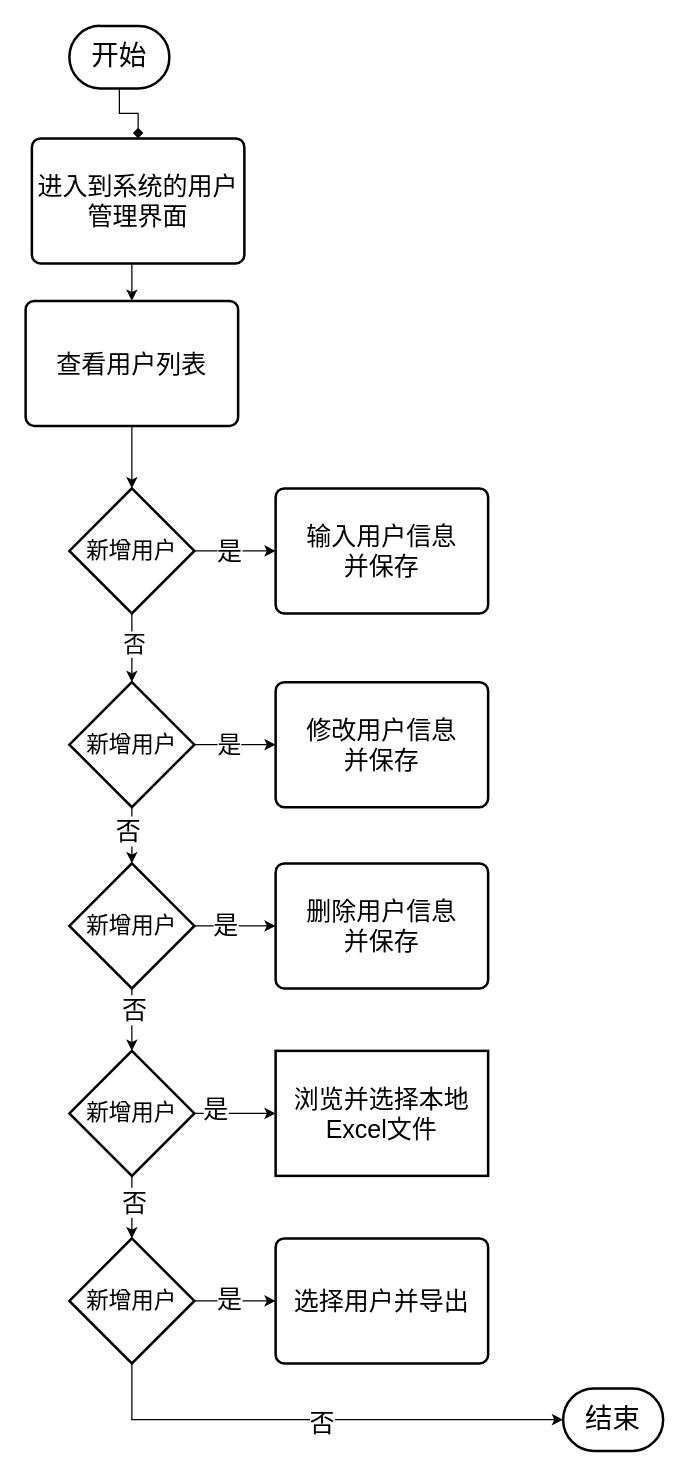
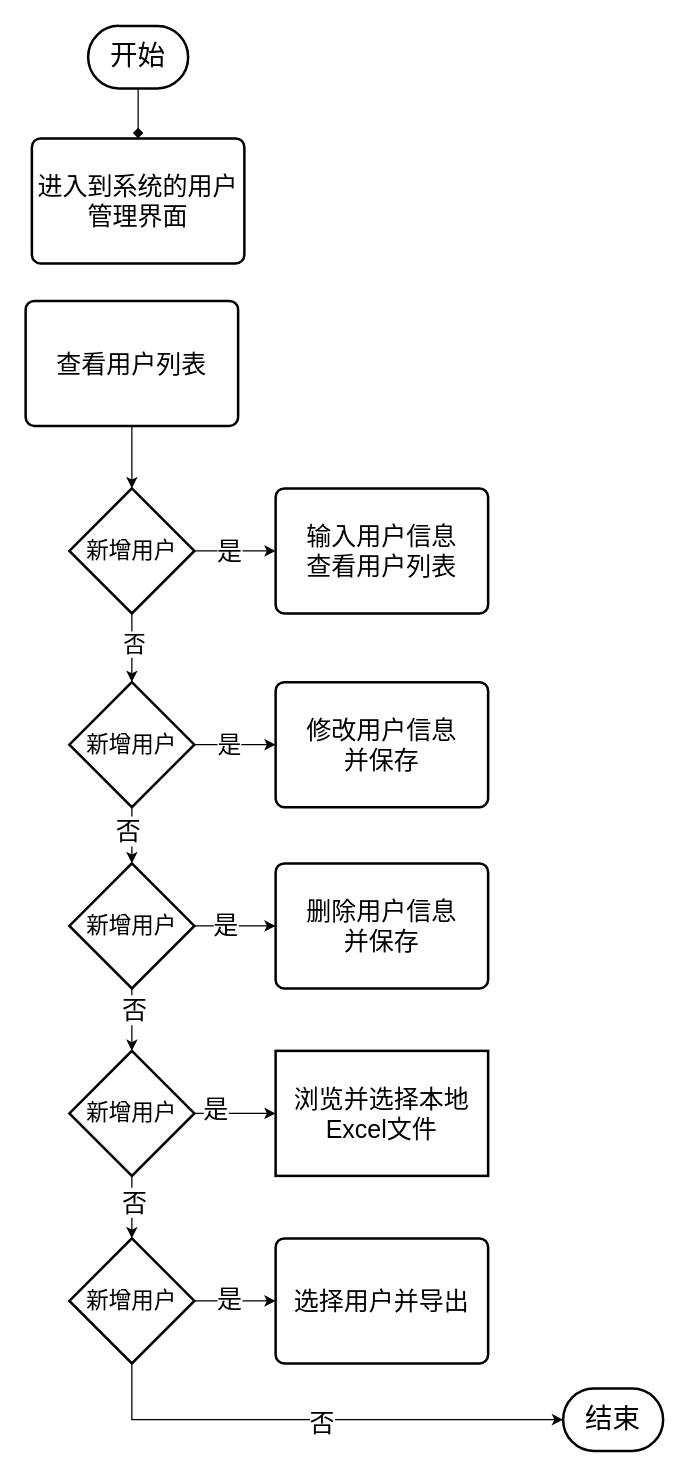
  <mxCell id="0" />
  <mxCell id="1" parent="0" />
  <mxCell id="2" style="edgeStyle=orthogonalEdgeStyle;rounded=0;orthogonalLoop=1;jettySize=auto;html=1;exitX=0.5;exitY=1;exitDx=0;exitDy=0;exitPerimeter=0;entryX=0.5;entryY=0;entryDx=0;entryDy=0;endArrow=diamond;" edge="1" parent="1" source="3" target="5"><mxGeometry relative="1" as="geometry" /></mxCell>
- <mxCell id="3" value="&lt;font style=&quot;font-size: 22px;&quot;&gt;开始&lt;/font&gt;" style="strokeWidth=2;html=1;shape=mxgraph.flowchart.terminator;whiteSpace=wrap;" vertex="1" parent="1"><mxGeometry x="55" y="20" width="80" height="50" as="geometry" /></mxCell>
- <mxCell id="4" style="edgeStyle=orthogonalEdgeStyle;rounded=0;orthogonalLoop=1;jettySize=auto;html=1;exitX=0.5;exitY=1;exitDx=0;exitDy=0;entryX=0.5;entryY=0;entryDx=0;entryDy=0;" edge="1" parent="1" source="5" target="7"><mxGeometry relative="1" as="geometry" /></mxCell>
+ <mxCell id="3" value="&lt;font style=&quot;font-size: 22px;&quot;&gt;开始&lt;/font&gt;" style="strokeWidth=2;html=1;shape=mxgraph.flowchart.terminator;whiteSpace=wrap;" vertex="1" parent="1"><mxGeometry x="70" y="20" width="80" height="50" as="geometry" /></mxCell>
  <mxCell id="5" value="&lt;font style=&quot;font-size: 20px;&quot;&gt;进入到系统的用&lt;span style=&quot;background-color: transparent; color: light-dark(rgb(0, 0, 0), rgb(255, 255, 255));&quot;&gt;户&lt;/span&gt;&lt;/font&gt;&lt;div&gt;&lt;div&gt;&lt;font style=&quot;font-size: 20px;&quot;&gt;管理界面&lt;/font&gt;&lt;/div&gt;&lt;/div&gt;" style="rounded=1;whiteSpace=wrap;html=1;absoluteArcSize=1;arcSize=14;strokeWidth=2;" vertex="1" parent="1"><mxGeometry x="25" y="110" width="170" height="100" as="geometry" /></mxCell>
  <mxCell id="6" value="" style="edgeStyle=orthogonalEdgeStyle;rounded=0;orthogonalLoop=1;jettySize=auto;html=1;" edge="1" parent="1" source="7" target="15"><mxGeometry relative="1" as="geometry" /></mxCell>
  <mxCell id="7" value="&lt;span style=&quot;font-size: 20px;&quot;&gt;查看用户列表&lt;/span&gt;" style="rounded=1;whiteSpace=wrap;html=1;absoluteArcSize=1;arcSize=14;strokeWidth=2;" vertex="1" parent="1"><mxGeometry x="20" y="240" width="170" height="100" as="geometry" /></mxCell>
  <mxCell id="8" value="" style="edgeStyle=orthogonalEdgeStyle;rounded=0;orthogonalLoop=1;jettySize=auto;html=1;" edge="1" parent="1" source="10" target="35"><mxGeometry relative="1" as="geometry" /></mxCell>
  <mxCell id="9" value="&lt;font style=&quot;font-size: 20px;&quot;&gt;是&lt;/font&gt;" style="edgeLabel;html=1;align=center;verticalAlign=middle;resizable=0;points=[];" vertex="1" connectable="0" parent="8"><mxGeometry x="-0.157" y="3" relative="1" as="geometry"><mxPoint as="offset" /></mxGeometry></mxCell>
  <mxCell id="10" value="&lt;font style=&quot;font-size: 18px;&quot;&gt;新增用户&lt;/font&gt;" style="strokeWidth=2;html=1;shape=mxgraph.flowchart.decision;whiteSpace=wrap;" vertex="1" parent="1"><mxGeometry x="55" y="990" width="100" height="100" as="geometry" /></mxCell>
  <mxCell id="11" value="" style="edgeStyle=orthogonalEdgeStyle;rounded=0;orthogonalLoop=1;jettySize=auto;html=1;" edge="1" parent="1" source="15" target="31"><mxGeometry relative="1" as="geometry" /></mxCell>
  <mxCell id="12" value="是" style="edgeLabel;html=1;align=center;verticalAlign=middle;resizable=0;points=[];fontSize=20;" vertex="1" connectable="0" parent="11"><mxGeometry x="-0.18" y="1" relative="1" as="geometry"><mxPoint as="offset" /></mxGeometry></mxCell>
  <mxCell id="13" value="" style="edgeStyle=orthogonalEdgeStyle;rounded=0;orthogonalLoop=1;jettySize=auto;html=1;" edge="1" parent="1" source="15" target="20"><mxGeometry relative="1" as="geometry" /></mxCell>
  <mxCell id="14" value="否" style="edgeLabel;html=1;align=center;verticalAlign=middle;resizable=0;points=[];fontSize=18;" vertex="1" connectable="0" parent="13"><mxGeometry x="-0.12" y="1" relative="1" as="geometry"><mxPoint as="offset" /></mxGeometry></mxCell>
  <mxCell id="15" value="&lt;font style=&quot;font-size: 18px;&quot;&gt;新增用户&lt;/font&gt;" style="strokeWidth=2;html=1;shape=mxgraph.flowchart.decision;whiteSpace=wrap;" vertex="1" parent="1"><mxGeometry x="55" y="390" width="100" height="100" as="geometry" /></mxCell>
  <mxCell id="16" value="" style="edgeStyle=orthogonalEdgeStyle;rounded=0;orthogonalLoop=1;jettySize=auto;html=1;" edge="1" parent="1" source="20" target="32"><mxGeometry relative="1" as="geometry" /></mxCell>
  <mxCell id="17" value="是" style="edgeLabel;html=1;align=center;verticalAlign=middle;resizable=0;points=[];fontSize=19;" vertex="1" connectable="0" parent="16"><mxGeometry x="-0.157" relative="1" as="geometry"><mxPoint as="offset" /></mxGeometry></mxCell>
  <mxCell id="18" value="" style="edgeStyle=orthogonalEdgeStyle;rounded=0;orthogonalLoop=1;jettySize=auto;html=1;" edge="1" parent="1" source="20" target="25"><mxGeometry relative="1" as="geometry" /></mxCell>
  <mxCell id="19" value="否" style="edgeLabel;html=1;align=center;verticalAlign=middle;resizable=0;points=[];fontSize=20;" vertex="1" connectable="0" parent="18"><mxGeometry x="-0.191" y="-4" relative="1" as="geometry"><mxPoint as="offset" /></mxGeometry></mxCell>
  <mxCell id="20" value="&lt;font style=&quot;font-size: 18px;&quot;&gt;新增用户&lt;/font&gt;" style="strokeWidth=2;html=1;shape=mxgraph.flowchart.decision;whiteSpace=wrap;" vertex="1" parent="1"><mxGeometry x="55" y="545" width="100" height="100" as="geometry" /></mxCell>
  <mxCell id="21" value="" style="edgeStyle=orthogonalEdgeStyle;rounded=0;orthogonalLoop=1;jettySize=auto;html=1;" edge="1" parent="1" source="25" target="33"><mxGeometry relative="1" as="geometry" /></mxCell>
  <mxCell id="22" value="是" style="edgeLabel;html=1;align=center;verticalAlign=middle;resizable=0;points=[];fontSize=20;" vertex="1" connectable="0" parent="21"><mxGeometry x="-0.249" y="2" relative="1" as="geometry"><mxPoint as="offset" /></mxGeometry></mxCell>
  <mxCell id="23" value="" style="edgeStyle=orthogonalEdgeStyle;rounded=0;orthogonalLoop=1;jettySize=auto;html=1;" edge="1" parent="1" source="25" target="30"><mxGeometry relative="1" as="geometry" /></mxCell>
  <mxCell id="24" value="&lt;font style=&quot;font-size: 20px;&quot;&gt;否&lt;/font&gt;" style="edgeLabel;html=1;align=center;verticalAlign=middle;resizable=0;points=[];" vertex="1" connectable="0" parent="23"><mxGeometry x="-0.352" y="1" relative="1" as="geometry"><mxPoint as="offset" /></mxGeometry></mxCell>
  <mxCell id="25" value="&lt;font style=&quot;font-size: 18px;&quot;&gt;新增用户&lt;/font&gt;" style="strokeWidth=2;html=1;shape=mxgraph.flowchart.decision;whiteSpace=wrap;" vertex="1" parent="1"><mxGeometry x="55" y="690" width="100" height="100" as="geometry" /></mxCell>
  <mxCell id="26" value="" style="edgeStyle=orthogonalEdgeStyle;rounded=0;orthogonalLoop=1;jettySize=auto;html=1;" edge="1" parent="1" source="30" target="10"><mxGeometry relative="1" as="geometry" /></mxCell>
  <mxCell id="27" value="&lt;font style=&quot;font-size: 20px;&quot;&gt;否&lt;/font&gt;" style="edgeLabel;html=1;align=center;verticalAlign=middle;resizable=0;points=[];" vertex="1" connectable="0" parent="26"><mxGeometry x="-0.216" y="1" relative="1" as="geometry"><mxPoint as="offset" /></mxGeometry></mxCell>
  <mxCell id="28" value="" style="edgeStyle=orthogonalEdgeStyle;rounded=0;orthogonalLoop=1;jettySize=auto;html=1;" edge="1" parent="1" source="30" target="34"><mxGeometry relative="1" as="geometry" /></mxCell>
  <mxCell id="29" value="&lt;font style=&quot;font-size: 20px;&quot;&gt;是&lt;/font&gt;" style="edgeLabel;html=1;align=center;verticalAlign=middle;resizable=0;points=[];" vertex="1" connectable="0" parent="28"><mxGeometry x="-0.495" y="5" relative="1" as="geometry"><mxPoint as="offset" /></mxGeometry></mxCell>
  <mxCell id="30" value="&lt;font style=&quot;font-size: 18px;&quot;&gt;新增用户&lt;/font&gt;" style="strokeWidth=2;html=1;shape=mxgraph.flowchart.decision;whiteSpace=wrap;" vertex="1" parent="1"><mxGeometry x="55" y="840" width="100" height="100" as="geometry" /></mxCell>
- <mxCell id="31" value="&lt;span style=&quot;font-size: 20px;&quot;&gt;输入用户信息&lt;/span&gt;&lt;div&gt;&lt;span style=&quot;font-size: 20px;&quot;&gt;并保存&lt;/span&gt;&lt;/div&gt;" style="rounded=1;whiteSpace=wrap;html=1;absoluteArcSize=1;arcSize=14;strokeWidth=2;" vertex="1" parent="1"><mxGeometry x="220" y="390" width="170" height="100" as="geometry" /></mxCell>
+ <mxCell id="31" value="&lt;span style=&quot;font-size: 20px;&quot;&gt;输入用户信息&lt;/span&gt;&lt;div&gt;&lt;span style=&quot;font-size: 20px;&quot;&gt;查看用户列表&lt;/span&gt;&lt;/div&gt;" style="rounded=1;whiteSpace=wrap;html=1;absoluteArcSize=1;arcSize=14;strokeWidth=2;" vertex="1" parent="1"><mxGeometry x="220" y="390" width="170" height="100" as="geometry" /></mxCell>
  <mxCell id="32" value="&lt;span style=&quot;font-size: 20px;&quot;&gt;修改用户信息&lt;/span&gt;&lt;div&gt;&lt;span style=&quot;font-size: 20px;&quot;&gt;并保存&lt;/span&gt;&lt;/div&gt;" style="rounded=1;whiteSpace=wrap;html=1;absoluteArcSize=1;arcSize=14;strokeWidth=2;" vertex="1" parent="1"><mxGeometry x="220" y="545" width="170" height="100" as="geometry" /></mxCell>
  <mxCell id="33" value="&lt;span style=&quot;font-size: 20px;&quot;&gt;删除用户信息&lt;/span&gt;&lt;div&gt;&lt;span style=&quot;font-size: 20px;&quot;&gt;并保存&lt;/span&gt;&lt;/div&gt;" style="rounded=1;whiteSpace=wrap;html=1;absoluteArcSize=1;arcSize=14;strokeWidth=2;" vertex="1" parent="1"><mxGeometry x="220" y="690" width="170" height="100" as="geometry" /></mxCell>
  <mxCell id="34" value="&lt;span style=&quot;font-size: 20px;&quot;&gt;浏览并选择本地Excel文件&lt;/span&gt;" style="whiteSpace=wrap;html=1;absoluteArcSize=1;arcSize=14;strokeWidth=2;rounded=0;" vertex="1" parent="1"><mxGeometry x="220" y="840" width="170" height="100" as="geometry" /></mxCell>
  <mxCell id="35" value="&lt;span style=&quot;font-size: 20px;&quot;&gt;选择用户并导出&lt;/span&gt;" style="rounded=1;whiteSpace=wrap;html=1;absoluteArcSize=1;arcSize=14;strokeWidth=2;" vertex="1" parent="1"><mxGeometry x="220" y="990" width="170" height="100" as="geometry" /></mxCell>
  <mxCell id="36" value="&lt;font style=&quot;font-size: 22px;&quot;&gt;结束&lt;/font&gt;" style="strokeWidth=2;html=1;shape=mxgraph.flowchart.terminator;whiteSpace=wrap;" vertex="1" parent="1"><mxGeometry x="450" y="1110" width="80" height="50" as="geometry" /></mxCell>
  <mxCell id="37" style="edgeStyle=orthogonalEdgeStyle;rounded=0;orthogonalLoop=1;jettySize=auto;html=1;exitX=0.5;exitY=1;exitDx=0;exitDy=0;exitPerimeter=0;entryX=0;entryY=0.5;entryDx=0;entryDy=0;entryPerimeter=0;" edge="1" parent="1" source="10" target="36"><mxGeometry relative="1" as="geometry" /></mxCell>
  <mxCell id="38" value="&lt;font style=&quot;font-size: 20px;&quot;&gt;否&lt;/font&gt;" style="edgeLabel;html=1;align=center;verticalAlign=middle;resizable=0;points=[];" vertex="1" connectable="0" parent="37"><mxGeometry x="0.007" y="-1" relative="1" as="geometry"><mxPoint as="offset" /></mxGeometry></mxCell>
